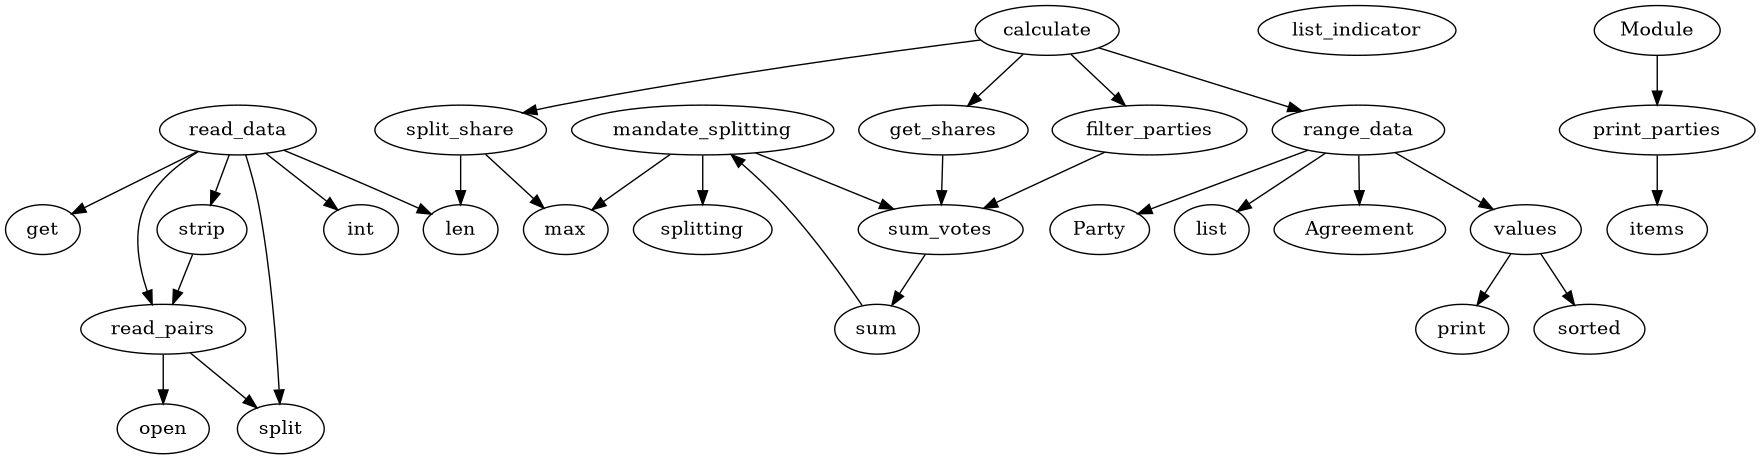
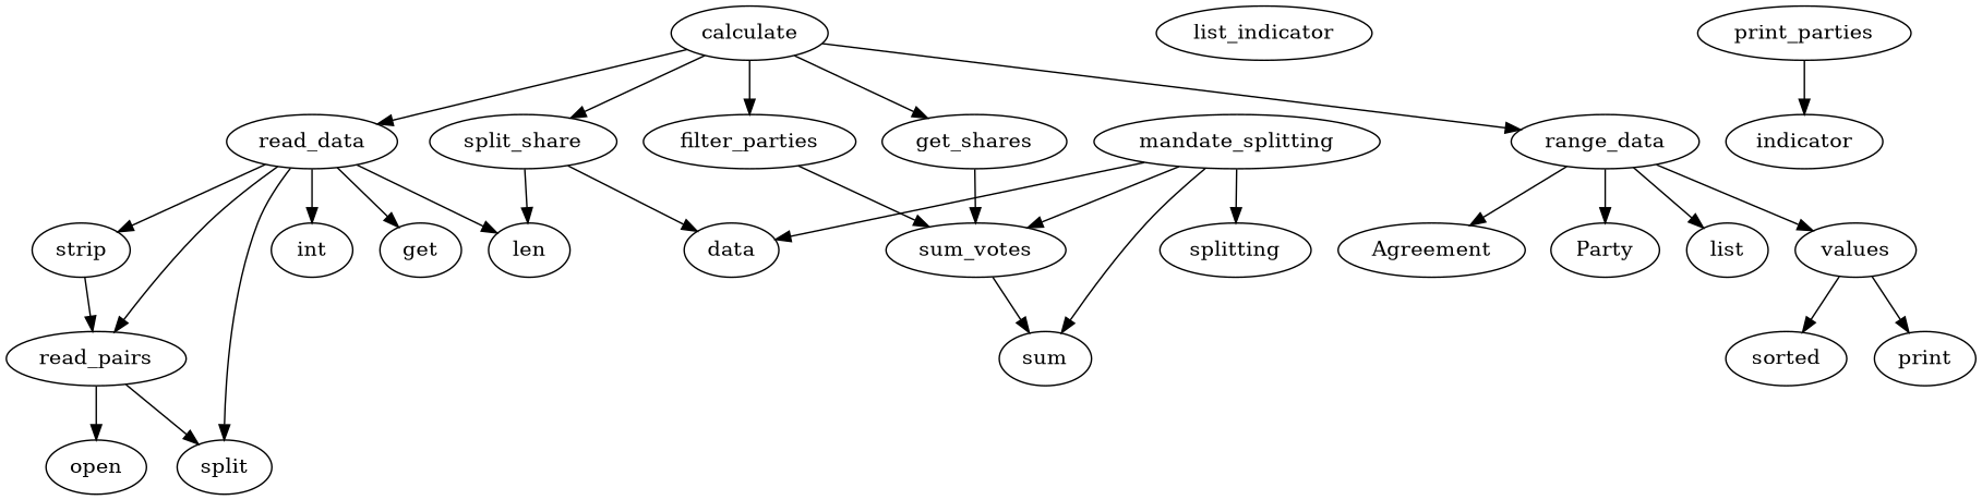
  strict digraph {
    read_pairs
    split
    open
    strip
    read_data
    int
    n7 [label=get]
    len
    n9 [label=range_data]
    Agreement
    Party
    list
    values
    sorted
    print
    sum_votes
    sum
    list_indicator
    filter_parties
    get_shares
    mandate_splitting
    n22 [label=splitting]
-   max
+   max [label=data]
    split_share
    calculate
    print_parties
-   items
-   Module
+   items [label=indicator]
    read_pairs -> split
    read_pairs -> open
    strip -> read_pairs
    read_data -> read_pairs
    read_data -> split
    read_data -> strip
    read_data -> int
    read_data -> n7
    read_data -> len
    n9 -> Agreement
    n9 -> Party
    n9 -> list
    n9 -> values
    values -> sorted
    values -> print
    sum_votes -> sum
    filter_parties -> sum_votes
    get_shares -> sum_votes
    mandate_splitting -> sum_votes
-   sum -> mandate_splitting
+   mandate_splitting -> sum
    mandate_splitting -> n22
    mandate_splitting -> max
    split_share -> len
    split_share -> max
+   calculate -> read_data
    calculate -> n9
    calculate -> filter_parties
    calculate -> get_shares
    calculate -> split_share
    print_parties -> items
-   Module -> print_parties
  }
